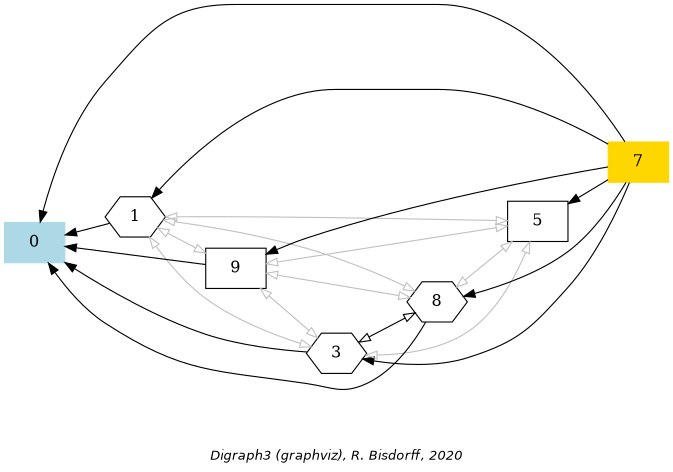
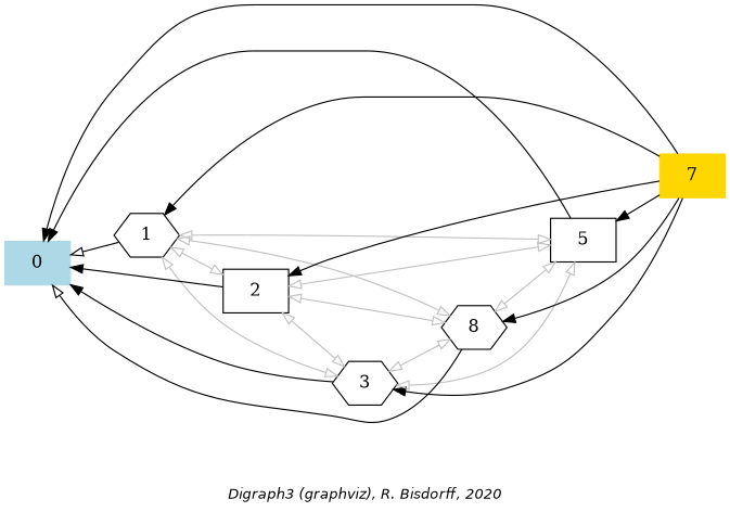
  digraph {
    fontname="Helvetica-Oblique"
    fontsize=12
    label="\nDigraph3 (graphviz), R. Bisdorff, 2020"
    rankdir=LR
    node [shape=box]
    edge [color=black dir=both]
    n1 [color=gold label=7 style=filled]
    n2 [color=lightblue label=0 style=filled]
    n3 [label=1 shape=hexagon]
-   n4 [label=9]
+   n4 [label=2]
    n5 [label=3 shape=hexagon]
    n6 [label=8 shape=hexagon]
    n7 [label=5]
    subgraph sub_1 {
      rank=max
      n1
    }
    subgraph sub_2 {
      rank=min
      n2
    }
    n2 -> n1 [dir=back]
    n3 -> n1 [dir=back]
-   n3 -> n2 [dir=forward]
+   n3 -> n2 [dir=forward arrowhead=empty]
    n3 -> n4 [arrowhead=empty arrowtail=empty color=grey]
    n3 -> n5 [arrowhead=empty arrowtail=empty color=grey]
    n3 -> n6 [arrowhead=empty arrowtail=empty color=grey]
    n3 -> n7 [arrowhead=empty arrowtail=empty color=grey]
    n4 -> n1 [dir=back]
    n4 -> n2 [dir=forward]
    n4 -> n5 [arrowhead=empty arrowtail=empty color=grey]
    n4 -> n6 [arrowhead=empty arrowtail=empty color=grey]
    n4 -> n7 [arrowhead=empty arrowtail=empty color=grey]
    n5 -> n1 [dir=back]
    n5 -> n2 [dir=forward]
-   n5 -> n6 [arrowhead=empty arrowtail=empty]
+   n5 -> n6 [arrowhead=empty arrowtail=empty color=grey]
    n5 -> n7 [arrowhead=empty arrowtail=empty color=grey]
    n6 -> n1 [dir=back]
-   n6 -> n2 [dir=forward]
+   n6 -> n2 [dir=forward arrowhead=empty]
    n6 -> n7 [arrowhead=empty arrowtail=empty color=grey]
    n7 -> n1 [dir=back]
+   n7 -> n2 [dir=forward]
  }
